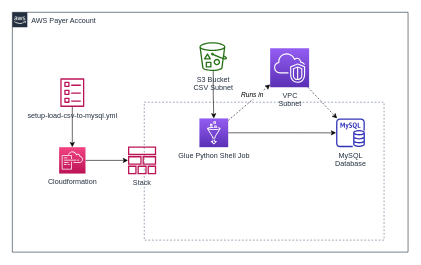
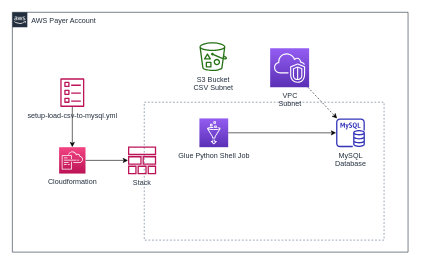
  <mxCell id="0" />
  <mxCell id="1" parent="0" />
  <mxCell id="2" value="" style="fillColor=none;strokeColor=#5A6C86;dashed=1;verticalAlign=top;fontStyle=0;fontColor=#5A6C86;" parent="1" vertex="1"><mxGeometry x="240" y="170" width="400" height="230" as="geometry" /></mxCell>
  <mxCell id="3" value="AWS Payer Account" style="points=[[0,0],[0.25,0],[0.5,0],[0.75,0],[1,0],[1,0.25],[1,0.5],[1,0.75],[1,1],[0.75,1],[0.5,1],[0.25,1],[0,1],[0,0.75],[0,0.5],[0,0.25]];outlineConnect=0;gradientColor=none;html=1;whiteSpace=wrap;fontSize=12;fontStyle=0;shape=mxgraph.aws4.group;grIcon=mxgraph.aws4.group_aws_cloud_alt;strokeColor=#232F3E;fillColor=none;verticalAlign=top;align=left;spacingLeft=30;fontColor=#232F3E;dashed=0;" parent="1" vertex="1"><mxGeometry x="20" y="20" width="660" height="400" as="geometry" /></mxCell>
  <mxCell id="4" style="edgeStyle=orthogonalEdgeStyle;rounded=0;orthogonalLoop=1;jettySize=auto;html=1;exitX=1;exitY=0.5;exitDx=0;exitDy=0;exitPerimeter=0;" parent="1" source="5" target="13" edge="1"><mxGeometry relative="1" as="geometry"><mxPoint x="460.075" y="220" as="targetPoint" /></mxGeometry></mxCell>
  <mxCell id="5" value="Glue Python Shell Job" style="points=[[0,0,0],[0.25,0,0],[0.5,0,0],[0.75,0,0],[1,0,0],[0,1,0],[0.25,1,0],[0.5,1,0],[0.75,1,0],[1,1,0],[0,0.25,0],[0,0.5,0],[0,0.75,0],[1,0.25,0],[1,0.5,0],[1,0.75,0]];outlineConnect=0;fontColor=#232F3E;gradientColor=#945DF2;gradientDirection=north;fillColor=#5A30B5;strokeColor=#ffffff;dashed=0;verticalLabelPosition=bottom;verticalAlign=top;align=center;html=1;fontSize=12;fontStyle=0;aspect=fixed;shape=mxgraph.aws4.resourceIcon;resIcon=mxgraph.aws4.glue;" parent="1" vertex="1"><mxGeometry x="332" y="197" width="48" height="48" as="geometry" /></mxCell>
- <mxCell id="6" style="edgeStyle=orthogonalEdgeStyle;rounded=0;orthogonalLoop=1;jettySize=auto;html=1;" parent="1" source="7" target="5" edge="1"><mxGeometry relative="1" as="geometry" /></mxCell>
  <mxCell id="7" value="S3 Bucket&lt;br&gt;CSV Subnet" style="outlineConnect=0;fontColor=#232F3E;gradientColor=none;fillColor=#277116;strokeColor=none;dashed=0;verticalLabelPosition=bottom;verticalAlign=top;align=center;html=1;fontSize=12;fontStyle=0;aspect=fixed;pointerEvents=1;shape=mxgraph.aws4.bucket_with_objects;" parent="1" vertex="1"><mxGeometry x="332" y="70" width="46.15" height="48" as="geometry" /></mxCell>
  <mxCell id="8" style="edgeStyle=orthogonalEdgeStyle;rounded=0;orthogonalLoop=1;jettySize=auto;html=1;" parent="1" source="9" target="12" edge="1"><mxGeometry relative="1" as="geometry" /></mxCell>
  <mxCell id="9" value="Cloudformation" style="points=[[0,0,0],[0.25,0,0],[0.5,0,0],[0.75,0,0],[1,0,0],[0,1,0],[0.25,1,0],[0.5,1,0],[0.75,1,0],[1,1,0],[0,0.25,0],[0,0.5,0],[0,0.75,0],[1,0.25,0],[1,0.5,0],[1,0.75,0]];points=[[0,0,0],[0.25,0,0],[0.5,0,0],[0.75,0,0],[1,0,0],[0,1,0],[0.25,1,0],[0.5,1,0],[0.75,1,0],[1,1,0],[0,0.25,0],[0,0.5,0],[0,0.75,0],[1,0.25,0],[1,0.5,0],[1,0.75,0]];outlineConnect=0;fontColor=#232F3E;gradientColor=#F34482;gradientDirection=north;fillColor=#BC1356;strokeColor=#ffffff;dashed=0;verticalLabelPosition=bottom;verticalAlign=top;align=center;html=1;fontSize=12;fontStyle=0;aspect=fixed;shape=mxgraph.aws4.resourceIcon;resIcon=mxgraph.aws4.cloudformation;" parent="1" vertex="1"><mxGeometry x="98" y="245" width="44" height="44" as="geometry" /></mxCell>
  <mxCell id="10" style="edgeStyle=orthogonalEdgeStyle;rounded=0;orthogonalLoop=1;jettySize=auto;html=1;" parent="1" source="11" target="9" edge="1"><mxGeometry relative="1" as="geometry" /></mxCell>
  <mxCell id="11" value="setup-load-csv-to-mysql.yml" style="outlineConnect=0;fontColor=#232F3E;gradientColor=none;fillColor=#BC1356;strokeColor=none;dashed=0;verticalLabelPosition=bottom;verticalAlign=top;align=center;html=1;fontSize=12;fontStyle=0;aspect=fixed;pointerEvents=1;shape=mxgraph.aws4.template;" parent="1" vertex="1"><mxGeometry x="100" y="130" width="40" height="48" as="geometry" /></mxCell>
  <mxCell id="12" value="Stack" style="outlineConnect=0;fontColor=#232F3E;gradientColor=none;fillColor=#BC1356;strokeColor=none;dashed=0;verticalLabelPosition=bottom;verticalAlign=top;align=center;html=1;fontSize=12;fontStyle=0;aspect=fixed;pointerEvents=1;shape=mxgraph.aws4.stack;" parent="1" vertex="1"><mxGeometry x="212.79" y="244" width="47.21" height="46" as="geometry" /></mxCell>
  <mxCell id="13" value="MySQL &lt;br&gt;Database" style="outlineConnect=0;fontColor=#232F3E;gradientColor=none;fillColor=#3334B9;strokeColor=none;dashed=0;verticalLabelPosition=bottom;verticalAlign=top;align=center;html=1;fontSize=12;fontStyle=0;aspect=fixed;pointerEvents=1;shape=mxgraph.aws4.rds_mysql_instance;" vertex="1" parent="1"><mxGeometry x="560" y="197" width="48" height="48" as="geometry" /></mxCell>
  <mxCell id="14" value="" style="edgeStyle=none;rounded=0;orthogonalLoop=1;jettySize=auto;html=1;dashed=1;" edge="1" parent="1" source="15" target="13"><mxGeometry relative="1" as="geometry" /></mxCell>
  <mxCell id="15" value="VPC&lt;br&gt;Subnet" style="points=[[0,0,0],[0.25,0,0],[0.5,0,0],[0.75,0,0],[1,0,0],[0,1,0],[0.25,1,0],[0.5,1,0],[0.75,1,0],[1,1,0],[0,0.25,0],[0,0.5,0],[0,0.75,0],[1,0.25,0],[1,0.5,0],[1,0.75,0]];outlineConnect=0;fontColor=#232F3E;gradientColor=#945DF2;gradientDirection=north;fillColor=#5A30B5;strokeColor=#ffffff;dashed=0;verticalLabelPosition=bottom;verticalAlign=top;align=center;html=1;fontSize=12;fontStyle=0;aspect=fixed;shape=mxgraph.aws4.resourceIcon;resIcon=mxgraph.aws4.vpc;" vertex="1" parent="1"><mxGeometry x="450" y="80" width="65" height="65" as="geometry" /></mxCell>
- <mxCell id="16" value="Runs in" style="rounded=0;orthogonalLoop=1;jettySize=auto;html=1;fontStyle=2;dashed=1;" edge="1" parent="1" source="5" target="15"><mxGeometry x="0.266" y="6" relative="1" as="geometry"><mxPoint x="380" y="221" as="sourcePoint" /><mxPoint x="550" y="220" as="targetPoint" /><mxPoint as="offset" /></mxGeometry></mxCell>
